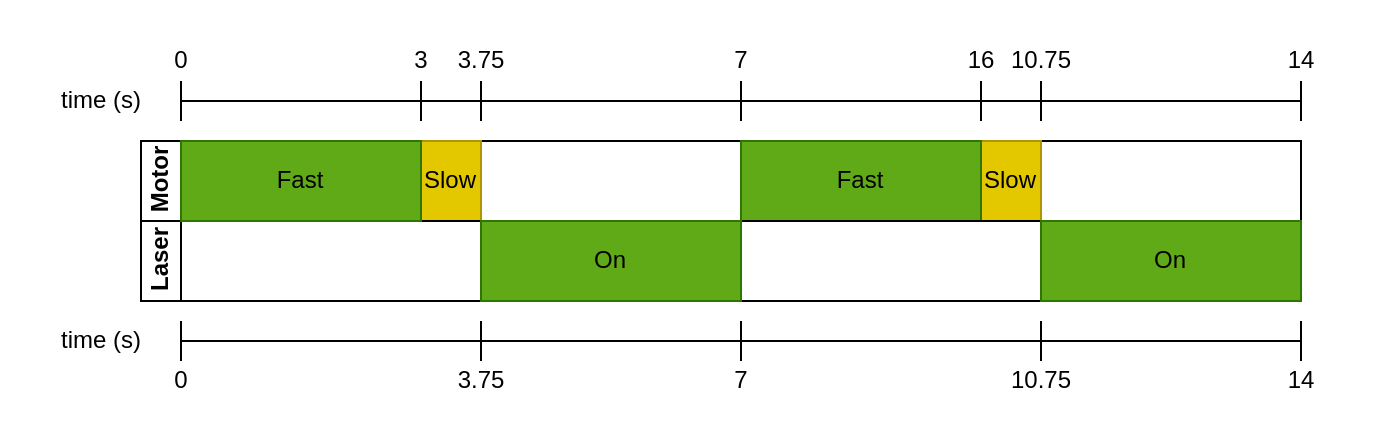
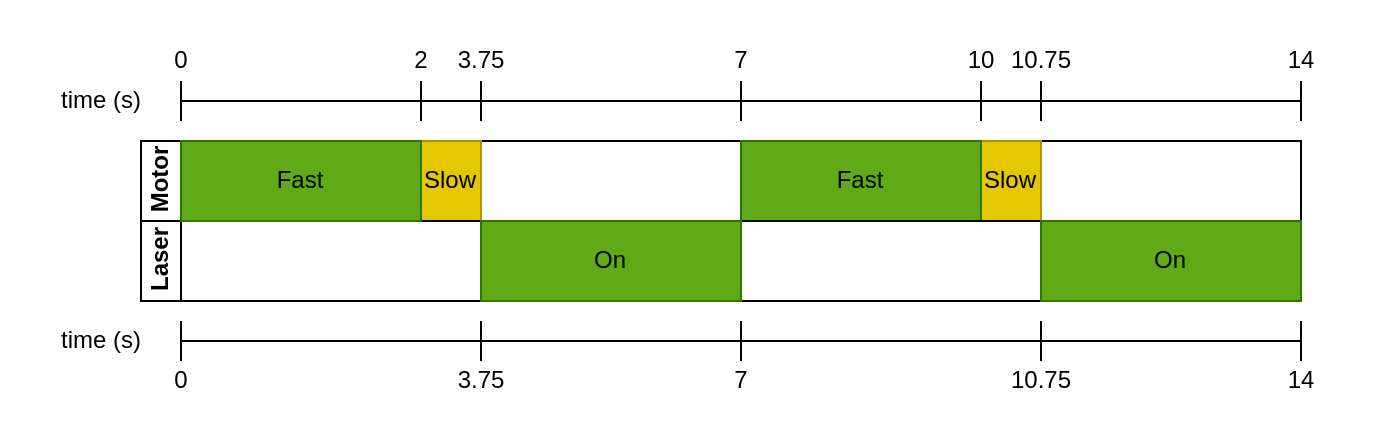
  <mxCell id="0" />
  <mxCell id="1" parent="0" />
  <mxCell id="2" value="" style="swimlane;html=1;childLayout=stackLayout;resizeParent=1;resizeParentMax=0;horizontal=1;startSize=0;horizontalStack=0;fillColor=#e3c800;strokeColor=#B09500;fontColor=#ffffff;" parent="1" vertex="1"><mxGeometry x="70" y="70" width="580" height="80" as="geometry" /></mxCell>
  <mxCell id="3" value="Motor" style="swimlane;html=1;startSize=20;horizontal=0;" parent="2" vertex="1"><mxGeometry width="580" height="40" as="geometry" /></mxCell>
  <mxCell id="4" value="" style="edgeStyle=orthogonalEdgeStyle;rounded=0;orthogonalLoop=1;jettySize=auto;html=1;" parent="3" source="5" edge="1"><mxGeometry relative="1" as="geometry"><mxPoint x="340" y="20" as="targetPoint" /></mxGeometry></mxCell>
  <mxCell id="5" value="Slow" style="rounded=0;whiteSpace=wrap;html=1;fillColor=#e3c800;strokeColor=#B09500;" parent="3" vertex="1"><mxGeometry x="420" width="30" height="40" as="geometry" /></mxCell>
  <mxCell id="6" value="Slow" style="rounded=0;whiteSpace=wrap;html=1;fillColor=#e3c800;strokeColor=#B09500;" parent="3" vertex="1"><mxGeometry x="140" width="30" height="40" as="geometry" /></mxCell>
  <mxCell id="7" value="Fast" style="rounded=0;whiteSpace=wrap;html=1;fillColor=#60a917;strokeColor=#2D7600;" parent="3" vertex="1"><mxGeometry x="300" width="120" height="40" as="geometry" /></mxCell>
  <mxCell id="8" value="Laser" style="swimlane;html=1;startSize=20;horizontal=0;" parent="2" vertex="1"><mxGeometry y="40" width="580" height="40" as="geometry" /></mxCell>
  <mxCell id="9" value="On" style="rounded=0;whiteSpace=wrap;html=1;fillColor=#60a917;strokeColor=#2D7600;" parent="8" vertex="1"><mxGeometry x="170" width="130" height="40" as="geometry" /></mxCell>
  <mxCell id="10" value="On" style="rounded=0;whiteSpace=wrap;html=1;fillColor=#60a917;strokeColor=#2D7600;" parent="8" vertex="1"><mxGeometry x="450" width="130" height="40" as="geometry" /></mxCell>
  <mxCell id="11" value="" style="endArrow=none;html=1;" parent="1" edge="1"><mxGeometry width="50" height="50" relative="1" as="geometry"><mxPoint x="90" y="50" as="sourcePoint" /><mxPoint x="650" y="50" as="targetPoint" /></mxGeometry></mxCell>
  <mxCell id="12" value="" style="endArrow=none;html=1;" parent="1" edge="1"><mxGeometry width="50" height="50" relative="1" as="geometry"><mxPoint x="240" y="60" as="sourcePoint" /><mxPoint x="240" y="40" as="targetPoint" /></mxGeometry></mxCell>
  <mxCell id="13" value="3.75" style="text;html=1;align=center;verticalAlign=middle;resizable=0;points=[];autosize=1;" parent="1" vertex="1"><mxGeometry x="220" y="20" width="40" height="20" as="geometry" /></mxCell>
  <mxCell id="14" value="" style="endArrow=none;html=1;" parent="1" edge="1"><mxGeometry width="50" height="50" relative="1" as="geometry"><mxPoint x="370" y="60" as="sourcePoint" /><mxPoint x="370" y="40" as="targetPoint" /></mxGeometry></mxCell>
  <mxCell id="15" value="7" style="text;html=1;align=center;verticalAlign=middle;resizable=0;points=[];autosize=1;" parent="1" vertex="1"><mxGeometry x="360" y="20" width="20" height="20" as="geometry" /></mxCell>
  <mxCell id="16" value="" style="endArrow=none;html=1;" parent="1" edge="1"><mxGeometry width="50" height="50" relative="1" as="geometry"><mxPoint x="520" y="60" as="sourcePoint" /><mxPoint x="520" y="40" as="targetPoint" /></mxGeometry></mxCell>
  <mxCell id="17" value="10.75" style="text;html=1;align=center;verticalAlign=middle;resizable=0;points=[];autosize=1;" parent="1" vertex="1"><mxGeometry x="495" y="20" width="50" height="20" as="geometry" /></mxCell>
  <mxCell id="18" value="" style="endArrow=none;html=1;" parent="1" edge="1"><mxGeometry width="50" height="50" relative="1" as="geometry"><mxPoint x="650" y="60" as="sourcePoint" /><mxPoint x="650" y="40" as="targetPoint" /></mxGeometry></mxCell>
  <mxCell id="19" value="14" style="text;html=1;align=center;verticalAlign=middle;resizable=0;points=[];autosize=1;" parent="1" vertex="1"><mxGeometry x="635" y="20" width="30" height="20" as="geometry" /></mxCell>
  <mxCell id="20" value="" style="endArrow=none;html=1;" parent="1" edge="1"><mxGeometry width="50" height="50" relative="1" as="geometry"><mxPoint x="90" y="170" as="sourcePoint" /><mxPoint x="650" y="170" as="targetPoint" /></mxGeometry></mxCell>
  <mxCell id="21" value="" style="endArrow=none;html=1;" parent="1" edge="1"><mxGeometry width="50" height="50" relative="1" as="geometry"><mxPoint x="370" y="180" as="sourcePoint" /><mxPoint x="370" y="160" as="targetPoint" /></mxGeometry></mxCell>
  <mxCell id="22" value="7" style="text;html=1;align=center;verticalAlign=middle;resizable=0;points=[];autosize=1;" parent="1" vertex="1"><mxGeometry x="360" y="180" width="20" height="20" as="geometry" /></mxCell>
  <mxCell id="23" value="" style="endArrow=none;html=1;" parent="1" edge="1"><mxGeometry width="50" height="50" relative="1" as="geometry"><mxPoint x="650" y="180" as="sourcePoint" /><mxPoint x="650" y="160" as="targetPoint" /></mxGeometry></mxCell>
  <mxCell id="24" value="14" style="text;html=1;align=center;verticalAlign=middle;resizable=0;points=[];autosize=1;" parent="1" vertex="1"><mxGeometry x="635" y="180" width="30" height="20" as="geometry" /></mxCell>
  <mxCell id="25" value="Fast" style="rounded=0;whiteSpace=wrap;html=1;fillColor=#60a917;strokeColor=#2D7600;" parent="1" vertex="1"><mxGeometry x="90" y="70" width="120" height="40" as="geometry" /></mxCell>
  <mxCell id="26" value="" style="endArrow=none;html=1;" parent="1" edge="1"><mxGeometry width="50" height="50" relative="1" as="geometry"><mxPoint x="90" y="60" as="sourcePoint" /><mxPoint x="90" y="40" as="targetPoint" /></mxGeometry></mxCell>
  <mxCell id="27" value="0" style="text;html=1;align=center;verticalAlign=middle;resizable=0;points=[];autosize=1;" parent="1" vertex="1"><mxGeometry x="80" y="20" width="20" height="20" as="geometry" /></mxCell>
  <mxCell id="28" value="" style="endArrow=none;html=1;" parent="1" edge="1"><mxGeometry width="50" height="50" relative="1" as="geometry"><mxPoint x="90" y="180" as="sourcePoint" /><mxPoint x="90" y="160" as="targetPoint" /></mxGeometry></mxCell>
  <mxCell id="29" value="0" style="text;html=1;align=center;verticalAlign=middle;resizable=0;points=[];autosize=1;" parent="1" vertex="1"><mxGeometry x="80" y="180" width="20" height="20" as="geometry" /></mxCell>
  <mxCell id="30" value="time (s)" style="text;html=1;align=center;verticalAlign=middle;resizable=0;points=[];autosize=1;" parent="1" vertex="1"><mxGeometry x="20" y="40" width="60" height="20" as="geometry" /></mxCell>
  <mxCell id="31" value="time (s)" style="text;html=1;align=center;verticalAlign=middle;resizable=0;points=[];autosize=1;" parent="1" vertex="1"><mxGeometry x="20" y="160" width="60" height="20" as="geometry" /></mxCell>
  <mxCell id="32" value="" style="endArrow=none;html=1;" parent="1" edge="1"><mxGeometry width="50" height="50" relative="1" as="geometry"><mxPoint x="210" y="60" as="sourcePoint" /><mxPoint x="210" y="40" as="targetPoint" /></mxGeometry></mxCell>
- <mxCell id="33" value="3" style="text;html=1;align=center;verticalAlign=middle;resizable=0;points=[];autosize=1;" parent="1" vertex="1"><mxGeometry x="200" y="20" width="20" height="20" as="geometry" /></mxCell>
+ <mxCell id="33" value="2" style="text;html=1;align=center;verticalAlign=middle;resizable=0;points=[];autosize=1;" parent="1" vertex="1"><mxGeometry x="200" y="20" width="20" height="20" as="geometry" /></mxCell>
  <mxCell id="34" value="" style="endArrow=none;html=1;" parent="1" edge="1"><mxGeometry width="50" height="50" relative="1" as="geometry"><mxPoint x="490" y="60" as="sourcePoint" /><mxPoint x="490" y="40" as="targetPoint" /></mxGeometry></mxCell>
- <mxCell id="35" value="16" style="text;html=1;align=center;verticalAlign=middle;resizable=0;points=[];autosize=1;" parent="1" vertex="1"><mxGeometry x="475" y="20" width="30" height="20" as="geometry" /></mxCell>
+ <mxCell id="35" value="10" style="text;html=1;align=center;verticalAlign=middle;resizable=0;points=[];autosize=1;" parent="1" vertex="1"><mxGeometry x="475" y="20" width="30" height="20" as="geometry" /></mxCell>
  <mxCell id="36" value="" style="endArrow=none;html=1;" parent="1" edge="1"><mxGeometry width="50" height="50" relative="1" as="geometry"><mxPoint x="240" y="180" as="sourcePoint" /><mxPoint x="240" y="160" as="targetPoint" /></mxGeometry></mxCell>
  <mxCell id="37" value="3.75" style="text;html=1;align=center;verticalAlign=middle;resizable=0;points=[];autosize=1;" parent="1" vertex="1"><mxGeometry x="220" y="180" width="40" height="20" as="geometry" /></mxCell>
  <mxCell id="38" value="" style="endArrow=none;html=1;" parent="1" edge="1"><mxGeometry width="50" height="50" relative="1" as="geometry"><mxPoint x="520" y="180" as="sourcePoint" /><mxPoint x="520" y="160" as="targetPoint" /></mxGeometry></mxCell>
  <mxCell id="39" value="10.75" style="text;html=1;align=center;verticalAlign=middle;resizable=0;points=[];autosize=1;" parent="1" vertex="1"><mxGeometry x="495" y="180" width="50" height="20" as="geometry" /></mxCell>
